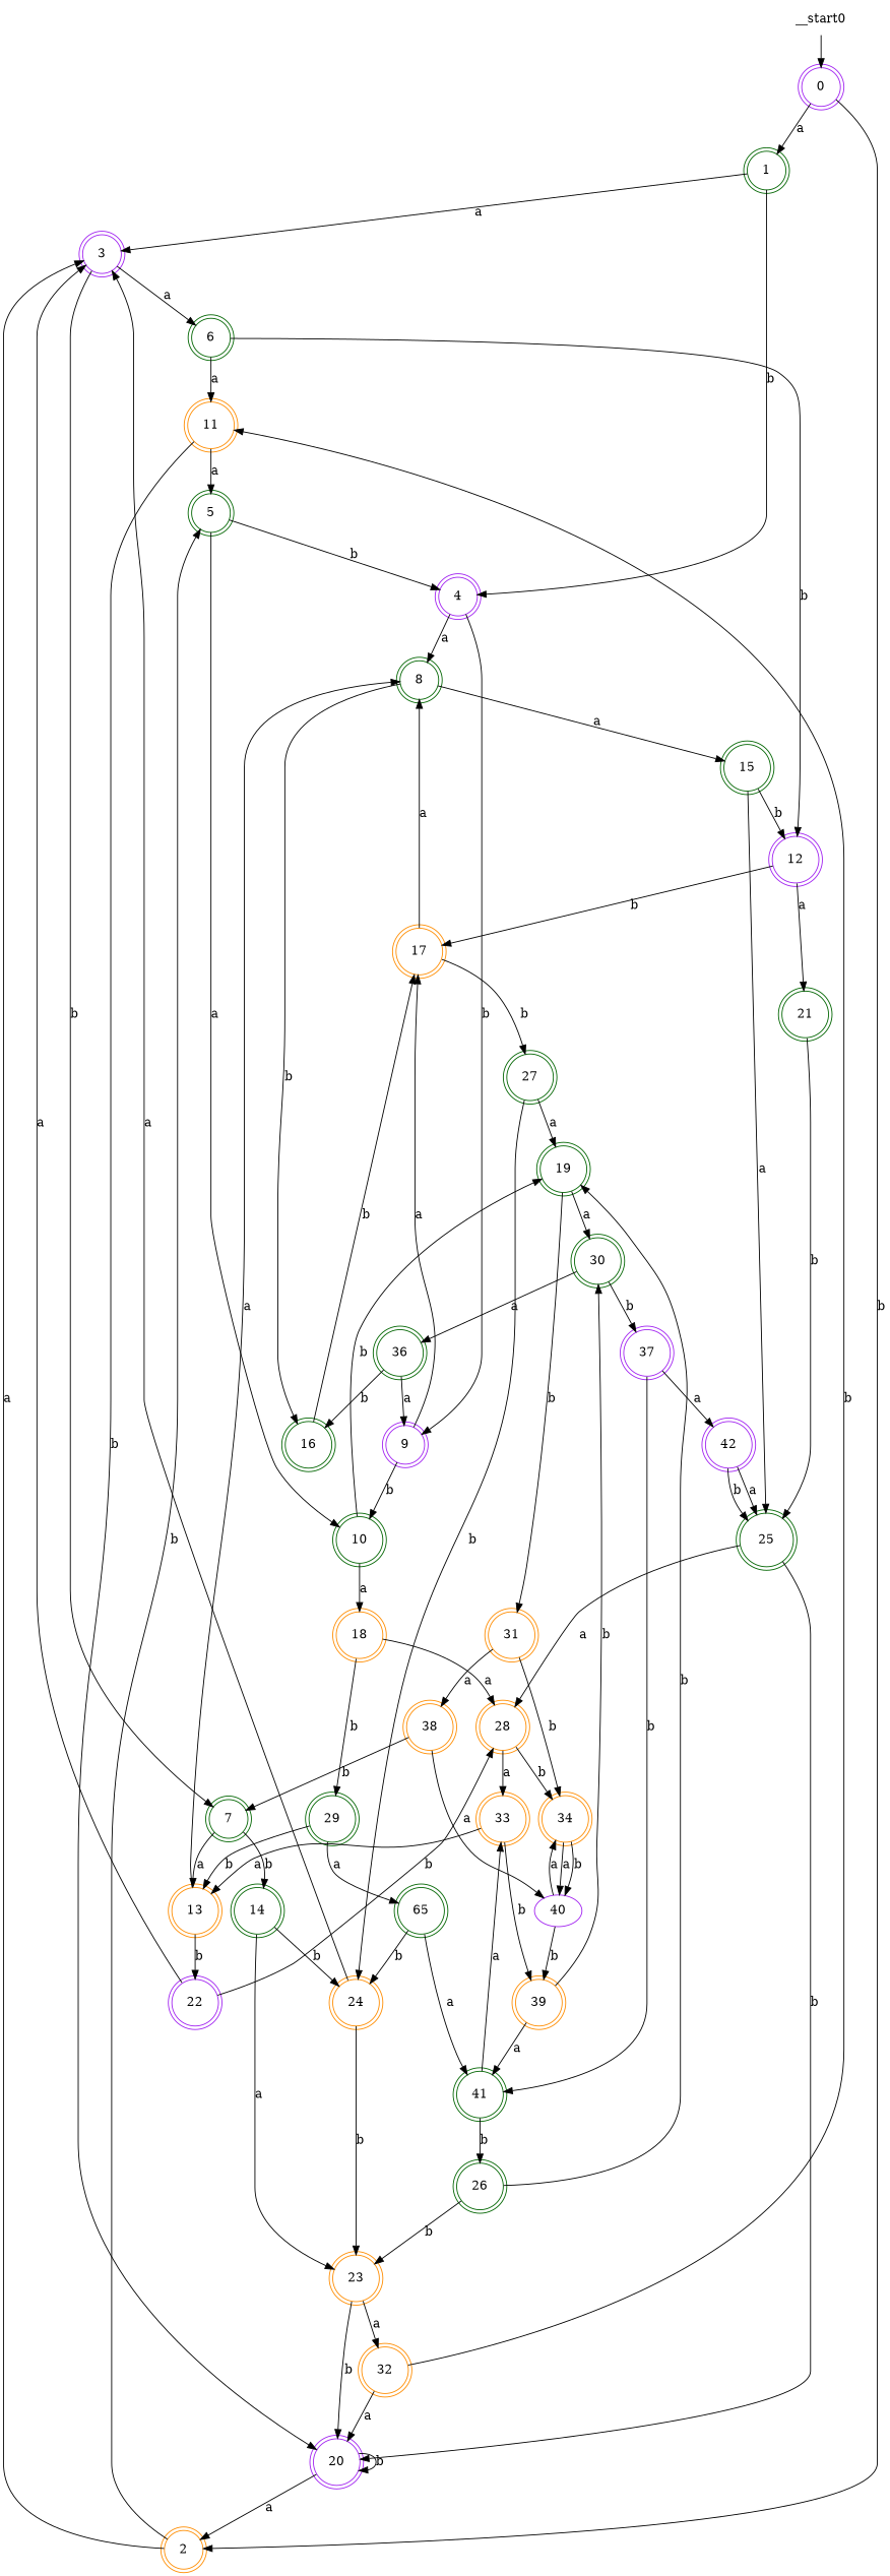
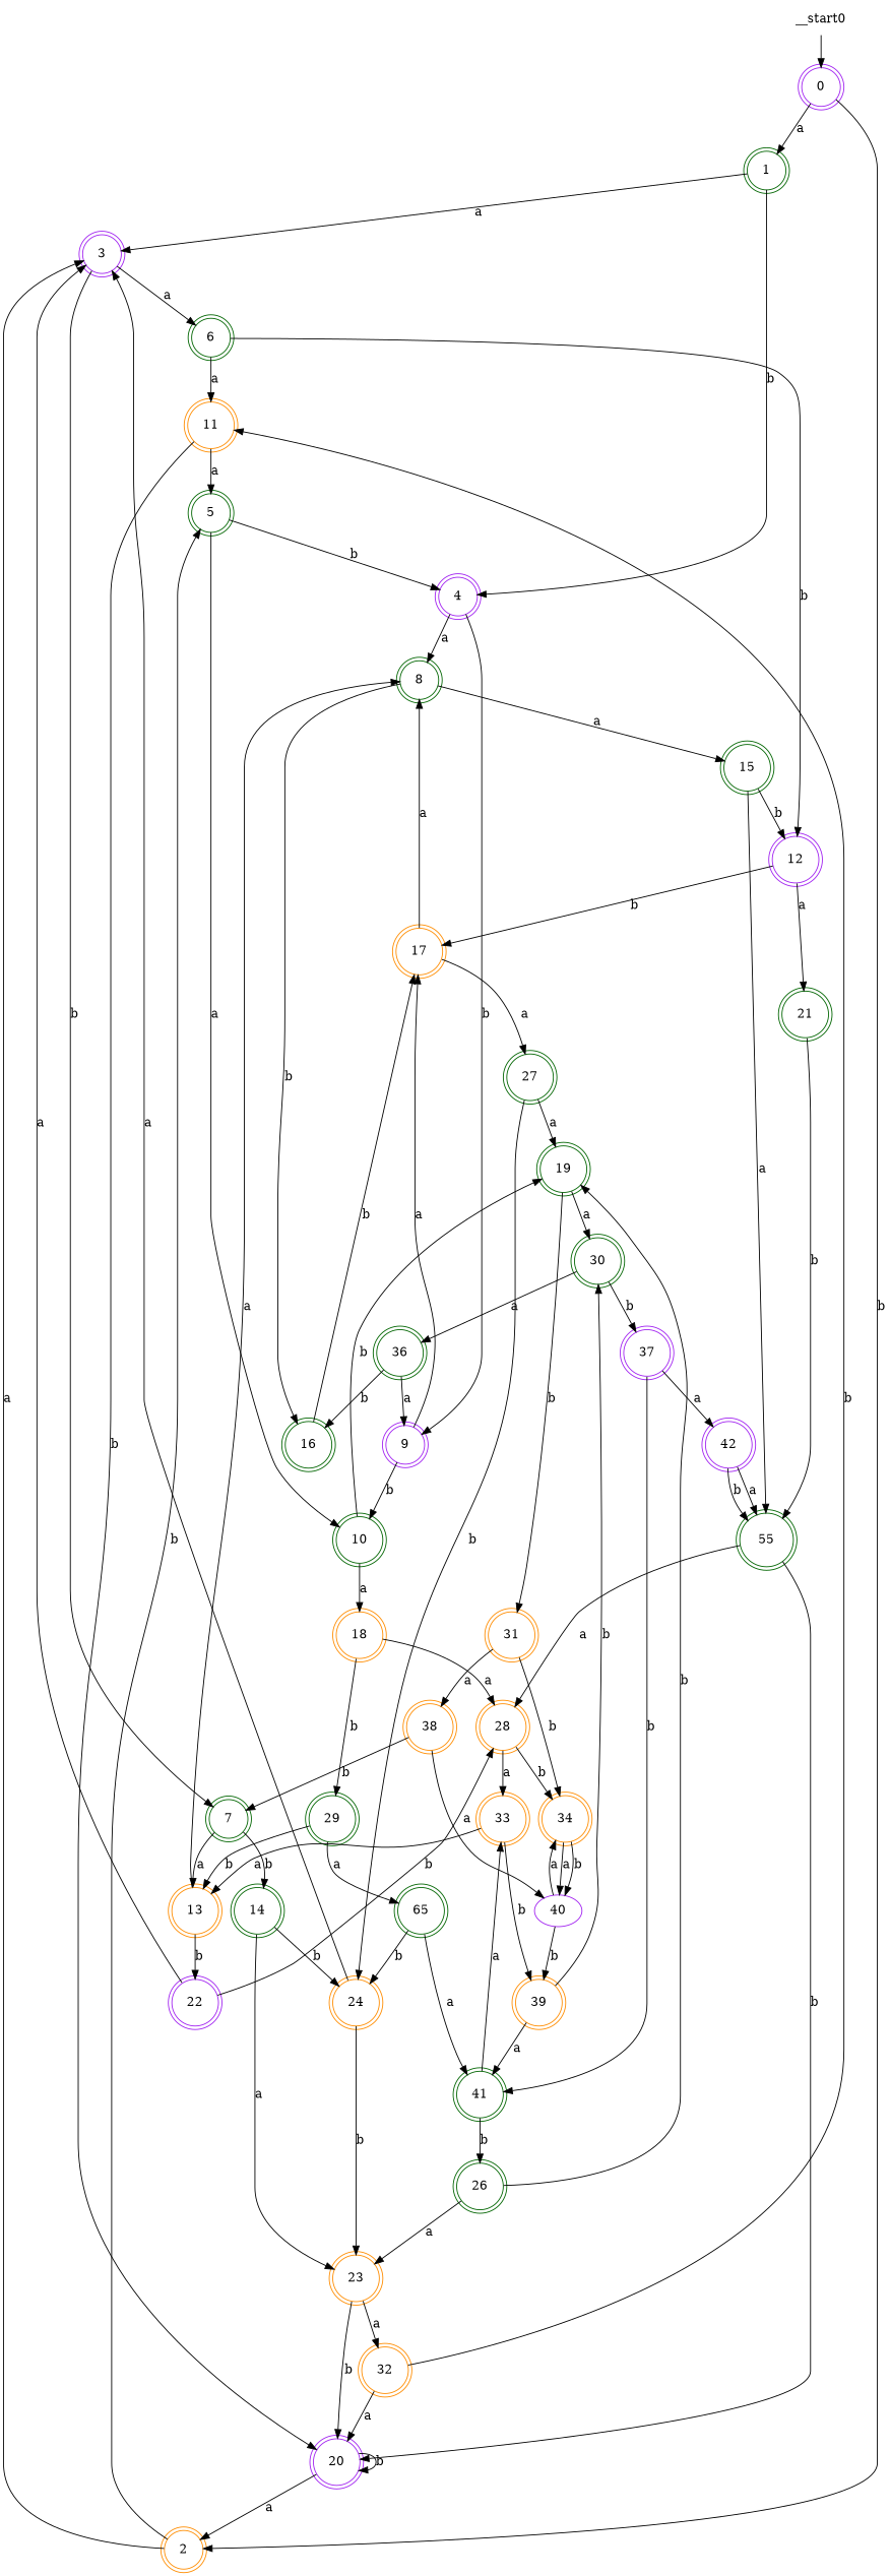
  digraph {
    node [color=darkgreen shape=doublecircle]
    __start0 [color=darkorange shape=none]
    0 [color=purple]
    1
    2 [color=darkorange]
    3 [color=purple]
    4 [color=purple]
    5
    6
    7
    8
    9 [color=purple]
    10
    11 [color=darkorange]
    12 [color=purple]
    13 [color=darkorange]
    14
    15
    16
    17 [color=darkorange]
    18 [color=darkorange]
    19
    20 [color=purple]
    21
    22 [color=purple]
    23 [color=darkorange]
    24 [color=darkorange]
-   25
+   25 [label=55]
    27
    28 [color=darkorange]
    29
    30
    31 [color=darkorange]
    32 [color=darkorange]
    26
    33 [color=darkorange]
    34 [color=darkorange]
    n37 [label=65]
    36
    37 [color=purple]
    38 [color=darkorange]
    39 [color=darkorange]
    40 [color=purple shape=""]
    41
    42 [color=purple]
    __start0 -> 0
    0 -> 1 [label=a]
    0 -> 2 [label=b]
    1 -> 3 [label=a]
    1 -> 4 [label=b]
    2 -> 3 [label=a]
    2 -> 5 [label=b]
    3 -> 6 [label=a]
    3 -> 7 [label=b]
    4 -> 8 [label=a]
    4 -> 9 [label=b]
    5 -> 4 [label=b]
    5 -> 10 [label=a]
    6 -> 11 [label=a]
    6 -> 12 [label=b]
    7 -> 13 [label=a]
    7 -> 14 [label=b]
    8 -> 15 [label=a]
    8 -> 16 [label=b]
    9 -> 10 [label=b]
    9 -> 17 [label=a]
    10 -> 18 [label=a]
    10 -> 19 [label=b]
    11 -> 5 [label=a]
    11 -> 20 [label=b]
    12 -> 17 [label=b]
    12 -> 21 [label=a]
    13 -> 8 [label=a]
    13 -> 22 [label=b]
    14 -> 23 [label=a]
    14 -> 24 [label=b]
    15 -> 12 [label=b]
    15 -> 25 [label=a]
    16 -> 17 [label=b]
    17 -> 8 [label=a]
-   17 -> 27 [label=b]
+   17 -> 27 [label=a]
    18 -> 28 [label=a]
    18 -> 29 [label=b]
    19 -> 30 [label=a]
    19 -> 31 [label=b]
    20 -> 2 [label=a]
    20 -> 20 [label=b]
    21 -> 25 [label=b]
    22 -> 3 [label=a]
    22 -> 28 [label=b]
    23 -> 20 [label=b]
    23 -> 32 [label=a]
    24 -> 3 [label=a]
    24 -> 23 [label=b]
    25 -> 20 [label=b]
    25 -> 28 [label=a]
    27 -> 19 [label=a]
    27 -> 24 [label=b]
    28 -> 33 [label=a]
    28 -> 34 [label=b]
    29 -> 13 [label=b]
    29 -> n37 [label=a]
    30 -> 36 [label=a]
    30 -> 37 [label=b]
    31 -> 34 [label=b]
    31 -> 38 [label=a]
    32 -> 11 [label=b]
    32 -> 20 [label=a]
    26 -> 19 [label=b]
-   26 -> 23 [label=b]
+   26 -> 23 [label=a]
    33 -> 13 [label=a]
    33 -> 39 [label=b]
    34 -> 40 [label=a]
    34 -> 40 [label=b]
    n37 -> 24 [label=b]
    n37 -> 41 [label=a]
    36 -> 9 [label=a]
    36 -> 16 [label=b]
    37 -> 41 [label=b]
    37 -> 42 [label=a]
    38 -> 7 [label=b]
    38 -> 40 [label=a]
    39 -> 30 [label=b]
    39 -> 41 [label=a]
    40 -> 34 [label=a]
    40 -> 39 [label=b]
    41 -> 26 [label=b]
    41 -> 33 [label=a]
    42 -> 25 [label=a]
    42 -> 25 [label=b]
  }
